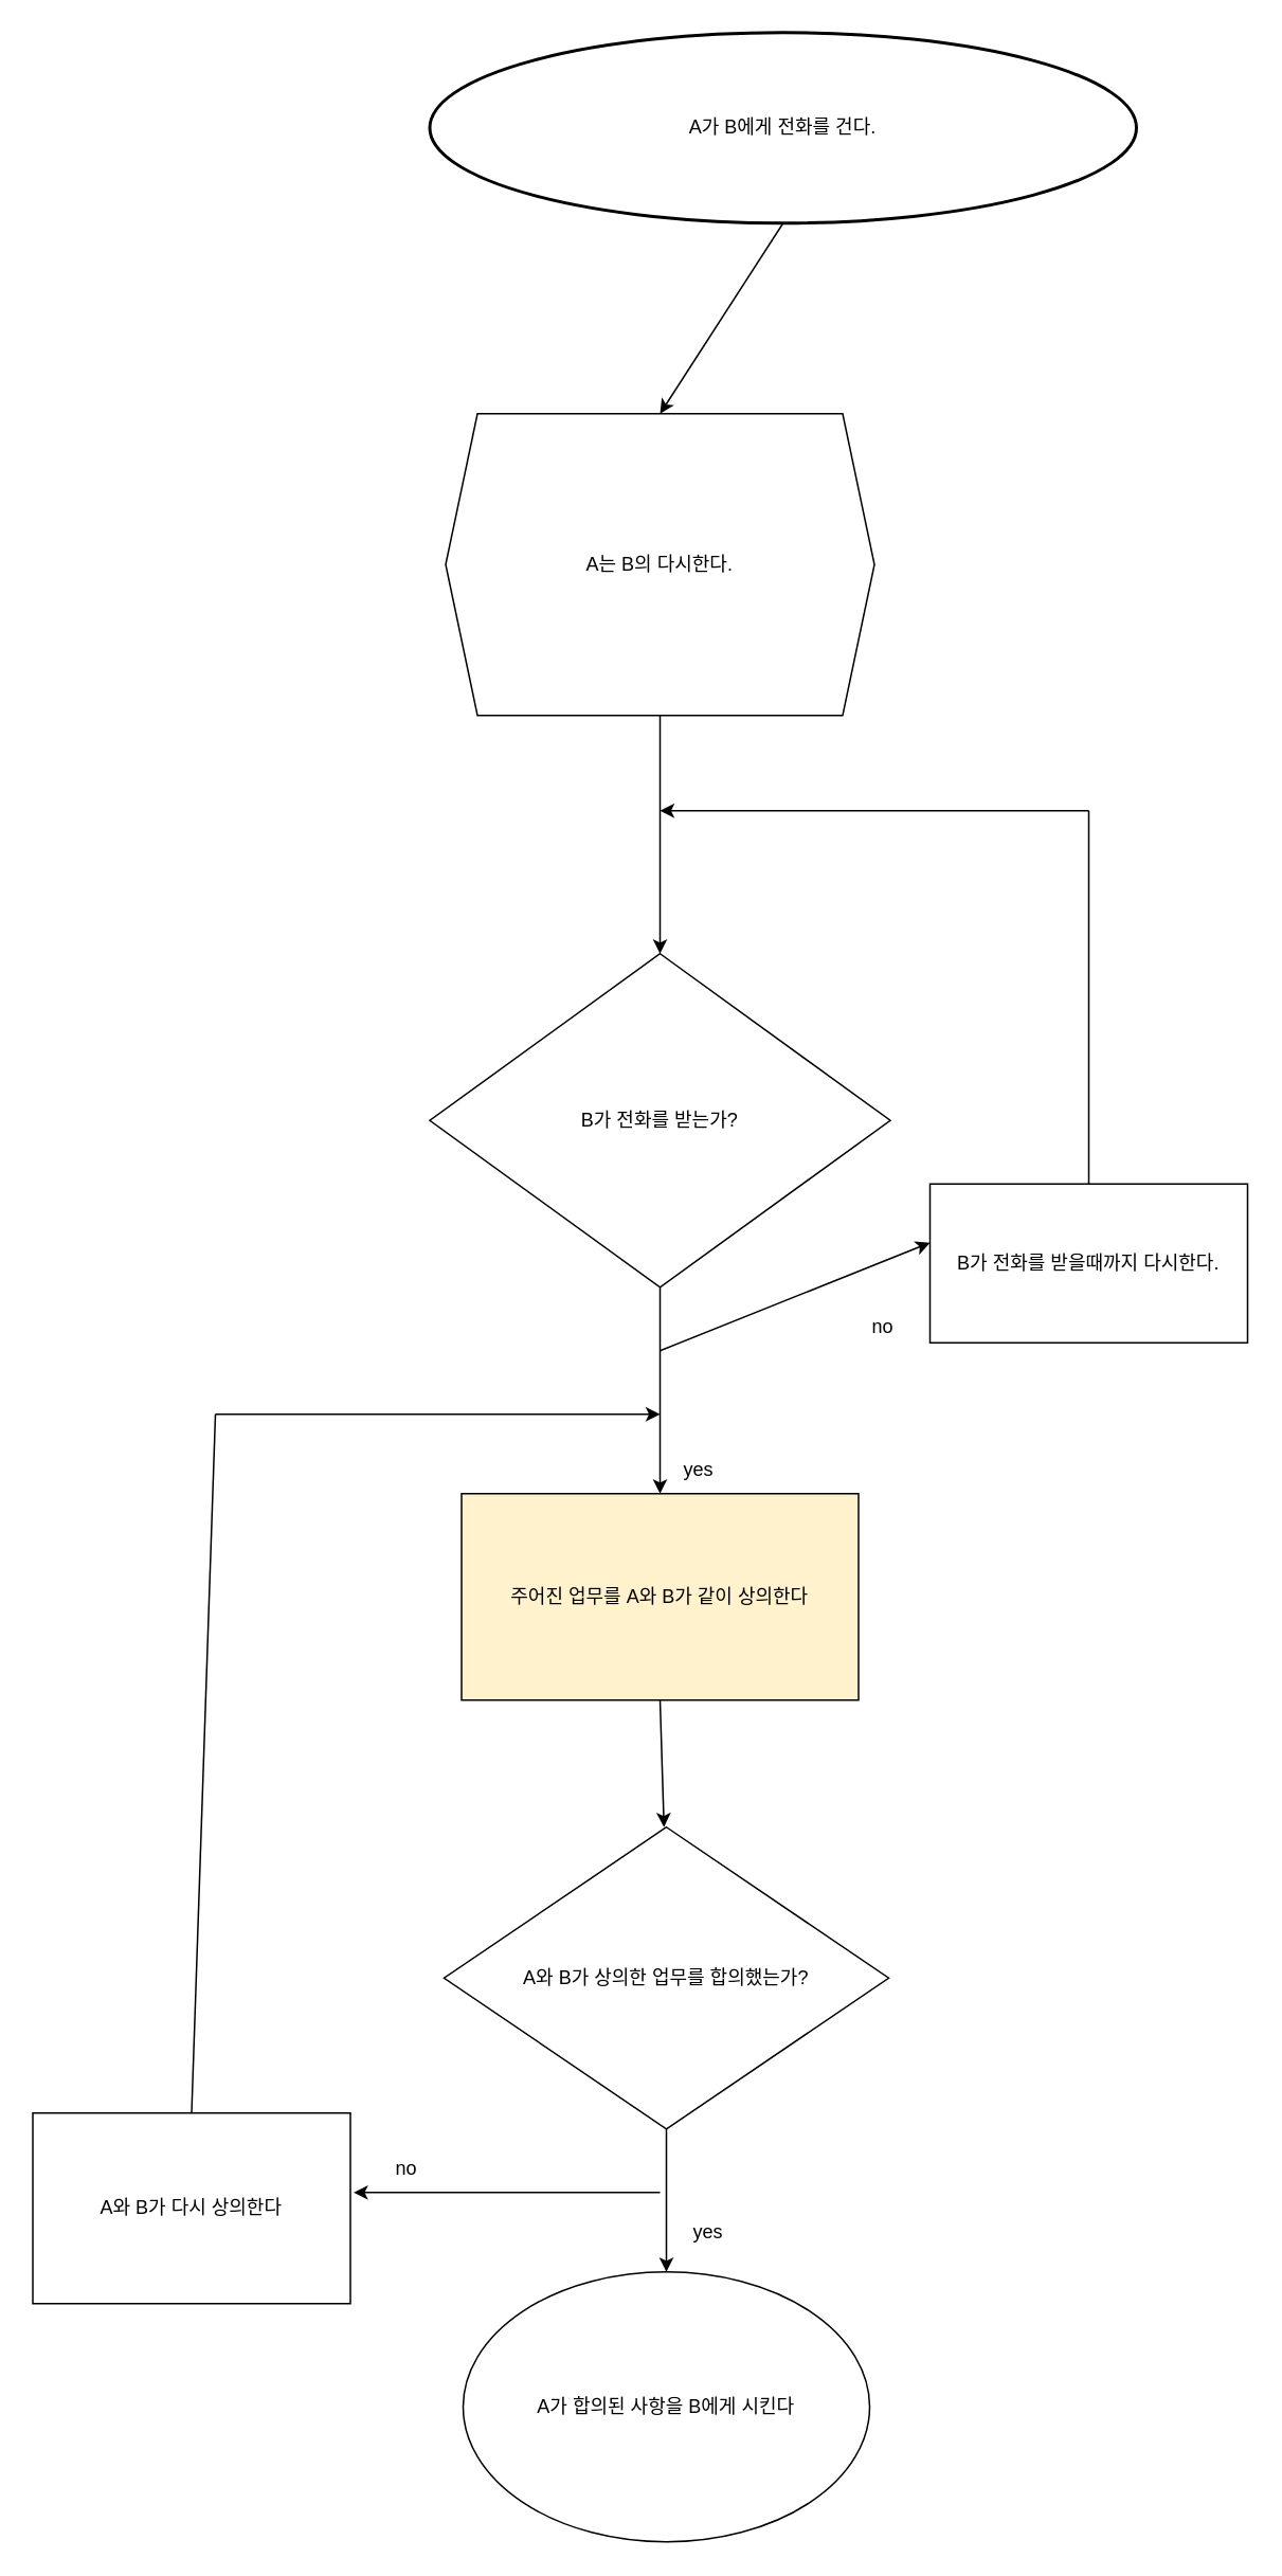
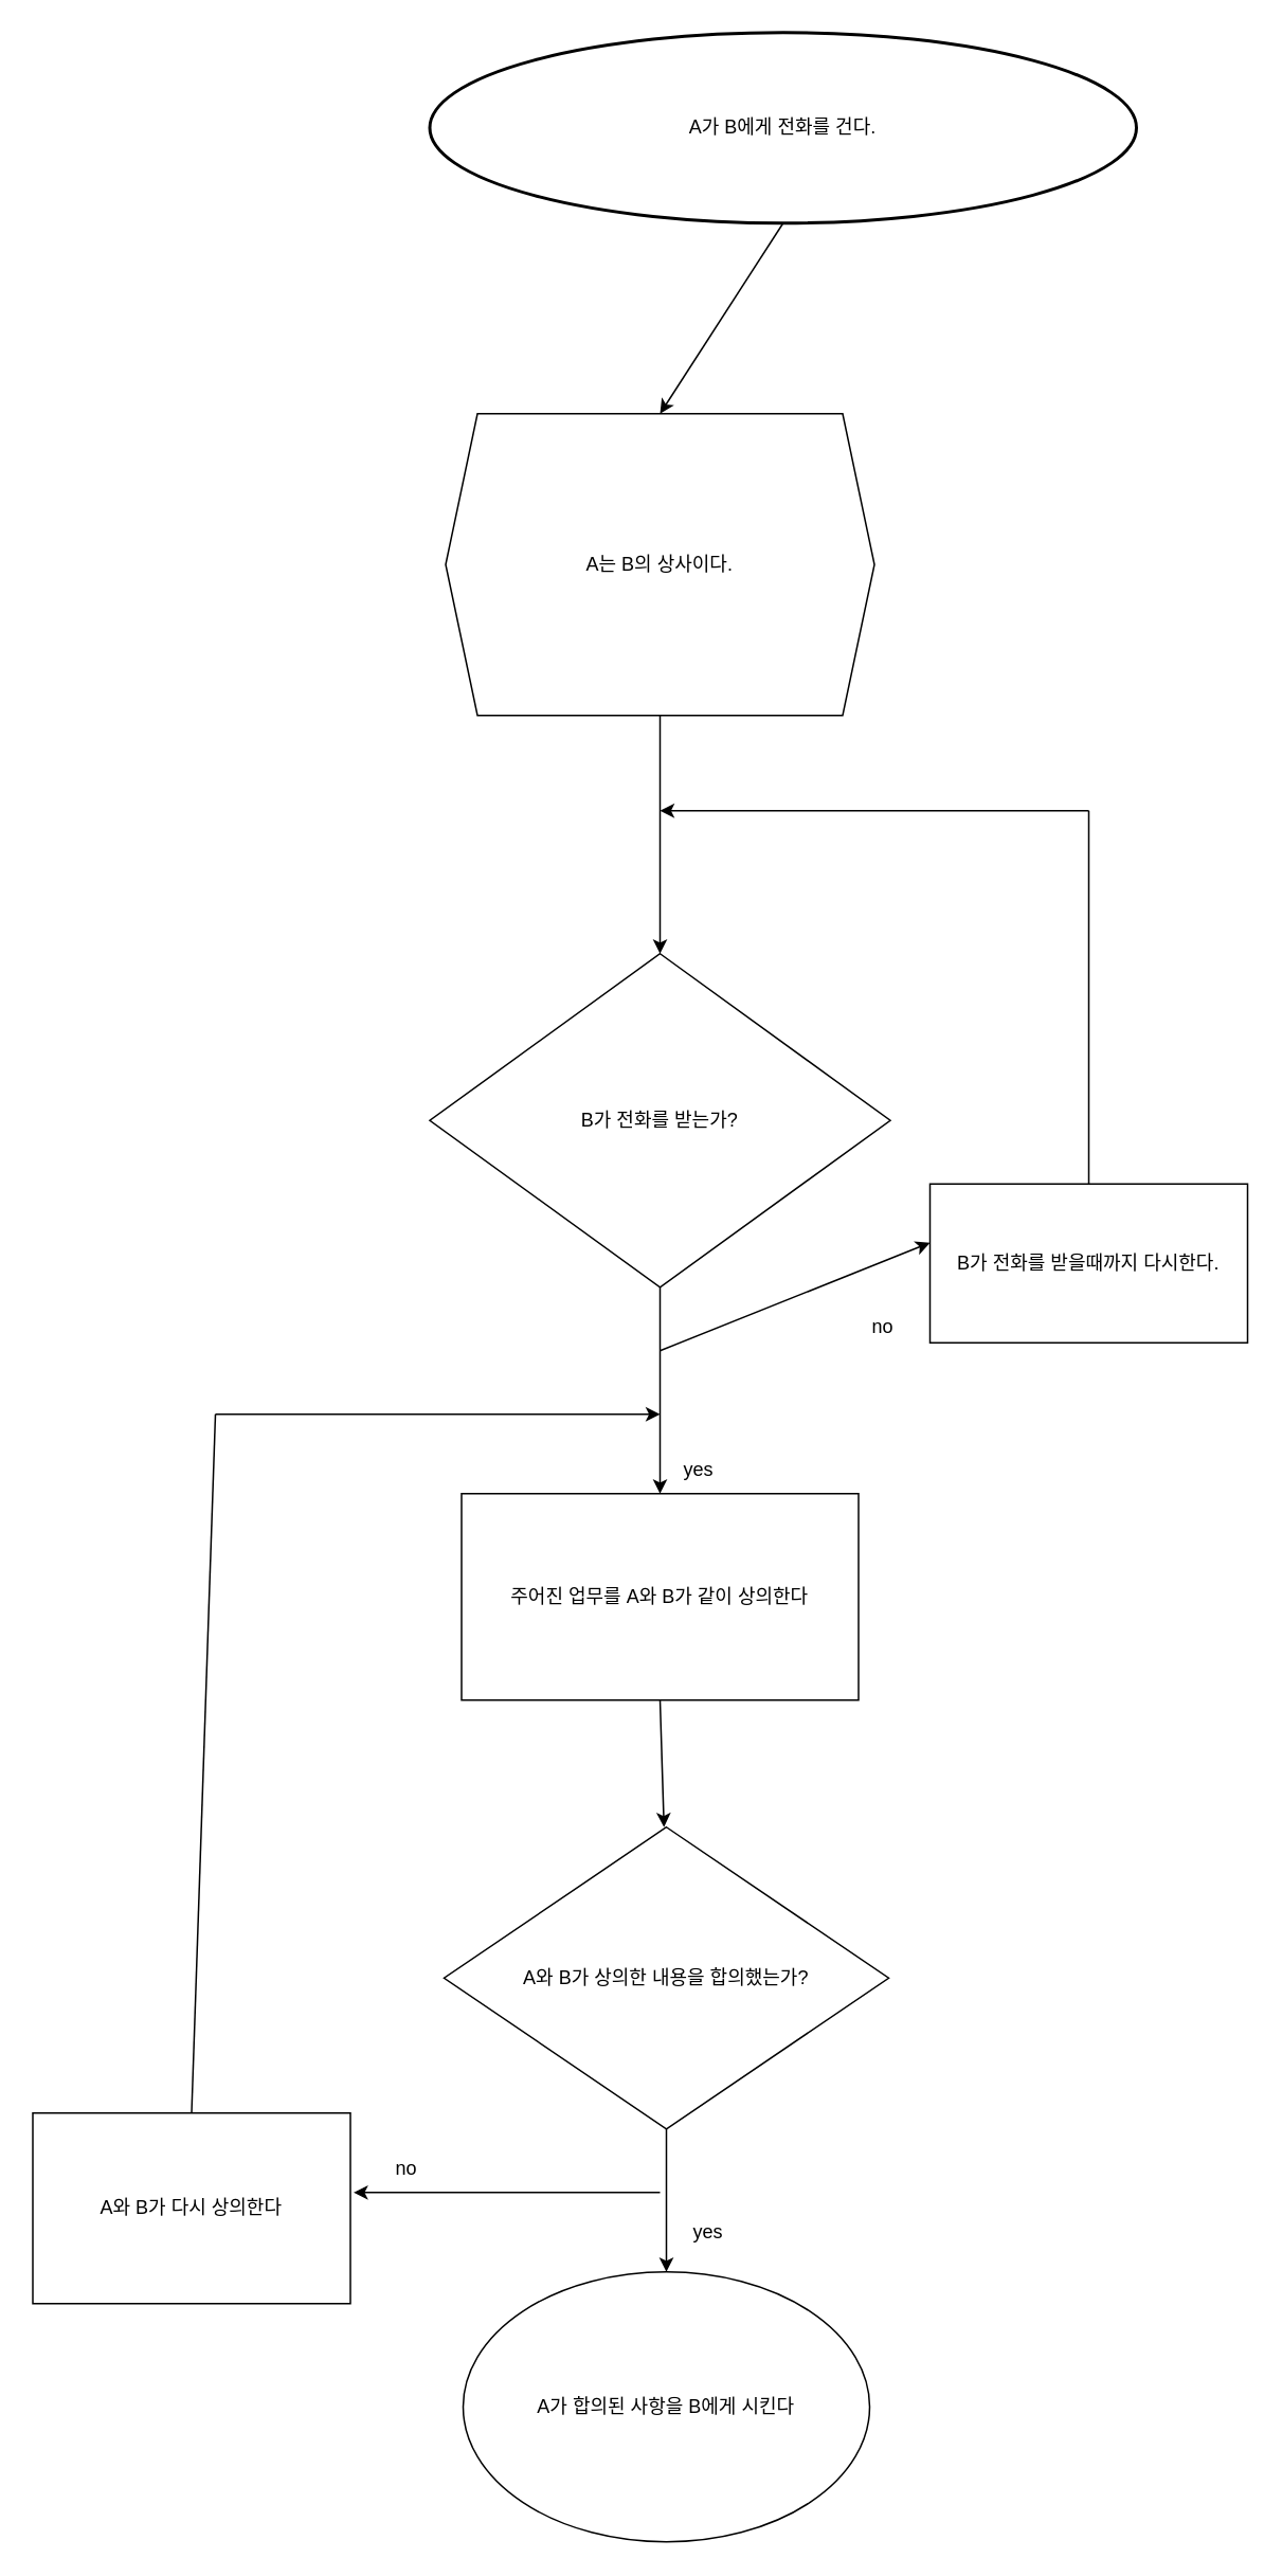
  <mxCell id="0" />
  <mxCell id="1" parent="0" />
  <mxCell id="2" value="A가 B에게 전화를 건다." style="strokeWidth=2;html=1;shape=mxgraph.flowchart.start_1;whiteSpace=wrap;" vertex="1" parent="1"><mxGeometry x="270" y="20" width="445" height="120" as="geometry" /></mxCell>
  <mxCell id="3" value="" style="endArrow=classic;html=1;rounded=0;exitX=0.5;exitY=1;exitDx=0;exitDy=0;exitPerimeter=0;" edge="1" parent="1" source="2"><mxGeometry width="50" height="50" relative="1" as="geometry"><mxPoint x="395" y="420" as="sourcePoint" /><mxPoint x="415" y="260" as="targetPoint" /></mxGeometry></mxCell>
- <mxCell id="4" value="A는 B의 다시한다." style="shape=hexagon;perimeter=hexagonPerimeter2;whiteSpace=wrap;html=1;fixedSize=1;" vertex="1" parent="1"><mxGeometry x="280" y="260" width="270" height="190" as="geometry" /></mxCell>
+ <mxCell id="4" value="A는 B의 상사이다." style="shape=hexagon;perimeter=hexagonPerimeter2;whiteSpace=wrap;html=1;fixedSize=1;" vertex="1" parent="1"><mxGeometry x="280" y="260" width="270" height="190" as="geometry" /></mxCell>
  <mxCell id="5" value="" style="endArrow=classic;html=1;rounded=0;exitX=0.5;exitY=1;exitDx=0;exitDy=0;entryX=0.5;entryY=0;entryDx=0;entryDy=0;" edge="1" parent="1" source="4"><mxGeometry width="50" height="50" relative="1" as="geometry"><mxPoint x="395" y="520" as="sourcePoint" /><mxPoint x="415" y="600" as="targetPoint" /></mxGeometry></mxCell>
  <mxCell id="6" value="yes" style="text;html=1;align=center;verticalAlign=middle;resizable=0;points=[];autosize=1;strokeColor=none;fillColor=none;" vertex="1" parent="1"><mxGeometry x="419" y="910" width="40" height="30" as="geometry" /></mxCell>
  <mxCell id="7" value="" style="endArrow=classic;html=1;rounded=0;entryX=0;entryY=0.37;entryDx=0;entryDy=0;entryPerimeter=0;" edge="1" parent="1" target="10"><mxGeometry width="50" height="50" relative="1" as="geometry"><mxPoint x="415" y="850" as="sourcePoint" /><mxPoint x="579" y="850" as="targetPoint" /></mxGeometry></mxCell>
  <mxCell id="8" value="B가 전화를 받는가?" style="rhombus;whiteSpace=wrap;html=1;" vertex="1" parent="1"><mxGeometry x="270" y="600" width="290" height="210" as="geometry" /></mxCell>
  <mxCell id="9" value="" style="endArrow=classic;html=1;rounded=0;exitX=0.5;exitY=1;exitDx=0;exitDy=0;" edge="1" parent="1" source="8"><mxGeometry width="50" height="50" relative="1" as="geometry"><mxPoint x="395" y="720" as="sourcePoint" /><mxPoint x="415" y="940" as="targetPoint" /></mxGeometry></mxCell>
  <mxCell id="10" value="B가 전화를 받을때까지 다시한다." style="rounded=0;whiteSpace=wrap;html=1;" vertex="1" parent="1"><mxGeometry x="585" y="745" width="200" height="100" as="geometry" /></mxCell>
  <mxCell id="11" value="no" style="text;html=1;align=center;verticalAlign=middle;resizable=0;points=[];autosize=1;strokeColor=none;fillColor=none;" vertex="1" parent="1"><mxGeometry x="535" y="820" width="40" height="30" as="geometry" /></mxCell>
  <mxCell id="12" value="" style="endArrow=none;html=1;rounded=0;exitX=0.5;exitY=0;exitDx=0;exitDy=0;" edge="1" parent="1" source="10"><mxGeometry width="50" height="50" relative="1" as="geometry"><mxPoint x="625" y="780" as="sourcePoint" /><mxPoint x="685" y="510" as="targetPoint" /></mxGeometry></mxCell>
  <mxCell id="13" value="" style="endArrow=classic;html=1;rounded=0;" edge="1" parent="1"><mxGeometry width="50" height="50" relative="1" as="geometry"><mxPoint x="685" y="510" as="sourcePoint" /><mxPoint x="415" y="510" as="targetPoint" /></mxGeometry></mxCell>
- <mxCell id="14" value="주어진 업무를 A와 B가 같이 상의한다" style="rounded=0;whiteSpace=wrap;html=1;fillColor=#fff2cc;" vertex="1" parent="1"><mxGeometry x="290" y="940" width="250" height="130" as="geometry" /></mxCell>
+ <mxCell id="14" value="주어진 업무를 A와 B가 같이 상의한다" style="rounded=0;whiteSpace=wrap;html=1;" vertex="1" parent="1"><mxGeometry x="290" y="940" width="250" height="130" as="geometry" /></mxCell>
  <mxCell id="15" value="" style="endArrow=classic;html=1;rounded=0;exitX=0.5;exitY=1;exitDx=0;exitDy=0;entryX=0.5;entryY=0;entryDx=0;entryDy=0;" edge="1" parent="1" source="14"><mxGeometry width="50" height="50" relative="1" as="geometry"><mxPoint x="385" y="1020" as="sourcePoint" /><mxPoint x="417.5" y="1150" as="targetPoint" /></mxGeometry></mxCell>
  <mxCell id="16" value="yes" style="text;html=1;align=center;verticalAlign=middle;resizable=0;points=[];autosize=1;strokeColor=none;fillColor=none;" vertex="1" parent="1"><mxGeometry x="425" y="1390" width="40" height="30" as="geometry" /></mxCell>
  <mxCell id="17" value="A와 B가 다시 상의한다" style="rounded=0;whiteSpace=wrap;html=1;" vertex="1" parent="1"><mxGeometry x="20" y="1330" width="200" height="120" as="geometry" /></mxCell>
  <mxCell id="18" value="no" style="text;html=1;align=center;verticalAlign=middle;resizable=0;points=[];autosize=1;strokeColor=none;fillColor=none;" vertex="1" parent="1"><mxGeometry x="235" y="1350" width="40" height="30" as="geometry" /></mxCell>
  <mxCell id="19" value="" style="endArrow=none;html=1;rounded=0;exitX=0.5;exitY=0;exitDx=0;exitDy=0;" edge="1" parent="1" source="17"><mxGeometry width="50" height="50" relative="1" as="geometry"><mxPoint x="385" y="1120" as="sourcePoint" /><mxPoint x="135" y="890" as="targetPoint" /></mxGeometry></mxCell>
  <mxCell id="20" value="" style="endArrow=classic;html=1;rounded=0;" edge="1" parent="1"><mxGeometry width="50" height="50" relative="1" as="geometry"><mxPoint x="135" y="890" as="sourcePoint" /><mxPoint x="415" y="890" as="targetPoint" /></mxGeometry></mxCell>
- <mxCell id="21" value="A와 B가 상의한 업무를 합의했는가?" style="rhombus;whiteSpace=wrap;html=1;" vertex="1" parent="1"><mxGeometry x="279" y="1150" width="280" height="190" as="geometry" /></mxCell>
+ <mxCell id="21" value="A와 B가 상의한 내용을 합의했는가?" style="rhombus;whiteSpace=wrap;html=1;" vertex="1" parent="1"><mxGeometry x="279" y="1150" width="280" height="190" as="geometry" /></mxCell>
  <mxCell id="22" value="" style="endArrow=classic;html=1;rounded=0;exitX=0.5;exitY=1;exitDx=0;exitDy=0;" edge="1" parent="1" source="21"><mxGeometry width="50" height="50" relative="1" as="geometry"><mxPoint x="385" y="1220" as="sourcePoint" /><mxPoint x="419" y="1430" as="targetPoint" /></mxGeometry></mxCell>
  <mxCell id="23" value="" style="endArrow=classic;html=1;rounded=0;entryX=1.01;entryY=0.417;entryDx=0;entryDy=0;entryPerimeter=0;" edge="1" parent="1" target="17"><mxGeometry width="50" height="50" relative="1" as="geometry"><mxPoint x="415" y="1380" as="sourcePoint" /><mxPoint x="295" y="1380" as="targetPoint" /></mxGeometry></mxCell>
  <mxCell id="24" value="A가 합의된 사항을 B에게 시킨다" style="ellipse;whiteSpace=wrap;html=1;" vertex="1" parent="1"><mxGeometry x="291" y="1430" width="256" height="170" as="geometry" /></mxCell>
